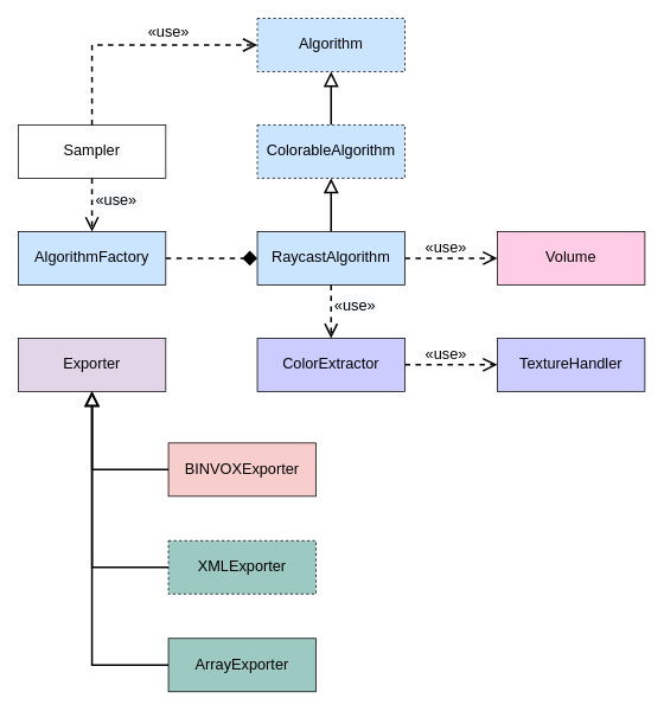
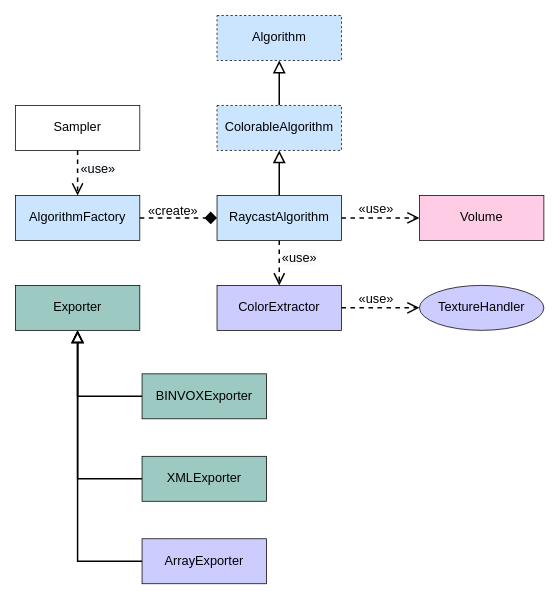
  <mxCell id="0" />
  <mxCell id="1" parent="0" />
  <mxCell id="2" value="&lt;span style=&quot;font-size: 17px&quot;&gt;Algorithm&lt;/span&gt;" style="rounded=0;whiteSpace=wrap;html=1;strokeWidth=1;fillColor=#CCE5FF;dashed=1;" parent="1" vertex="1"><mxGeometry x="289" y="20" width="166" height="60" as="geometry" /></mxCell>
  <mxCell id="3" value="&lt;span style=&quot;font-size: 17px&quot;&gt;Sampler&lt;/span&gt;" style="rounded=0;whiteSpace=wrap;html=1;strokeWidth=1;" parent="1" vertex="1"><mxGeometry x="20" y="140" width="166" height="60" as="geometry" /></mxCell>
- <mxCell id="4" value="&lt;span style=&quot;font-size: 17px&quot;&gt;Exporter&lt;/span&gt;" style="rounded=0;whiteSpace=wrap;html=1;strokeWidth=1;fillColor=#e1d5e7;" parent="1" vertex="1"><mxGeometry x="20" y="380" width="166" height="60" as="geometry" /></mxCell>
+ <mxCell id="4" value="&lt;span style=&quot;font-size: 17px&quot;&gt;Exporter&lt;/span&gt;" style="rounded=0;whiteSpace=wrap;html=1;strokeWidth=1;fillColor=#9cc9c1;" parent="1" vertex="1"><mxGeometry x="20" y="380" width="166" height="60" as="geometry" /></mxCell>
  <mxCell id="5" value="&lt;span style=&quot;font-size: 17px&quot;&gt;AlgorithmFactory&lt;/span&gt;" style="rounded=0;whiteSpace=wrap;html=1;strokeWidth=1;fillColor=#CCE5FF;" parent="1" vertex="1"><mxGeometry x="20" y="260" width="166" height="60" as="geometry" /></mxCell>
  <mxCell id="6" style="edgeStyle=orthogonalEdgeStyle;rounded=0;orthogonalLoop=1;jettySize=auto;html=1;exitX=0.5;exitY=1;exitDx=0;exitDy=0;entryX=0.5;entryY=0;entryDx=0;entryDy=0;endArrow=open;endSize=12;strokeWidth=2;dashed=1;fontSize=17;labelBackgroundColor=none;" parent="1" source="3" target="5" edge="1"><mxGeometry relative="1" as="geometry" /></mxCell>
  <mxCell id="7" value="&lt;span style=&quot;font-size: 17px ; background-color: rgb(248 , 249 , 250)&quot;&gt;«use»&lt;/span&gt;" style="edgeLabel;html=1;align=center;verticalAlign=middle;resizable=0;points=[];" vertex="1" connectable="0" parent="6"><mxGeometry x="-0.067" y="1" relative="1" as="geometry"><mxPoint x="25" y="-3" as="offset" /></mxGeometry></mxCell>
  <mxCell id="8" style="edgeStyle=orthogonalEdgeStyle;rounded=0;orthogonalLoop=1;jettySize=auto;html=1;exitX=0.5;exitY=0;exitDx=0;exitDy=0;entryX=0.5;entryY=1;entryDx=0;entryDy=0;endArrow=block;endFill=0;endSize=12;strokeWidth=2;" parent="1" source="9" target="2" edge="1"><mxGeometry relative="1" as="geometry" /></mxCell>
  <mxCell id="9" value="&lt;span style=&quot;font-size: 17px&quot;&gt;ColorableAlgorithm&lt;/span&gt;" style="rounded=0;whiteSpace=wrap;html=1;strokeWidth=1;fillColor=#CCE5FF;dashed=1;" parent="1" vertex="1"><mxGeometry x="289" y="140" width="166" height="60" as="geometry" /></mxCell>
  <mxCell id="10" style="edgeStyle=orthogonalEdgeStyle;rounded=0;orthogonalLoop=1;jettySize=auto;html=1;exitX=0.5;exitY=0;exitDx=0;exitDy=0;entryX=0.5;entryY=1;entryDx=0;entryDy=0;endArrow=block;endFill=0;endSize=12;strokeWidth=2;" parent="1" source="11" target="9" edge="1"><mxGeometry relative="1" as="geometry" /></mxCell>
  <mxCell id="11" value="&lt;span style=&quot;font-size: 17px&quot;&gt;RaycastAlgorithm&lt;/span&gt;" style="rounded=0;whiteSpace=wrap;html=1;strokeWidth=1;fillColor=#CCE5FF;" parent="1" vertex="1"><mxGeometry x="289" y="260" width="166" height="60" as="geometry" /></mxCell>
  <mxCell id="12" style="edgeStyle=orthogonalEdgeStyle;rounded=0;orthogonalLoop=1;jettySize=auto;html=1;exitX=1;exitY=0.5;exitDx=0;exitDy=0;entryX=0;entryY=0.5;entryDx=0;entryDy=0;endArrow=diamond;endSize=12;strokeWidth=2;dashed=1;fontSize=17;labelBackgroundColor=none;" parent="1" source="5" target="11" edge="1"><mxGeometry relative="1" as="geometry" /></mxCell>
  <mxCell id="13" value="&lt;span style=&quot;font-size: 17px&quot;&gt;Volume&lt;/span&gt;" style="rounded=0;whiteSpace=wrap;html=1;strokeWidth=1;fillColor=#FFCCE6;" parent="1" vertex="1"><mxGeometry x="559" y="260" width="166" height="60" as="geometry" /></mxCell>
  <mxCell id="14" style="edgeStyle=orthogonalEdgeStyle;rounded=0;orthogonalLoop=1;jettySize=auto;html=1;exitX=0;exitY=0.5;exitDx=0;exitDy=0;endArrow=block;endFill=0;endSize=12;strokeWidth=2;entryX=0.5;entryY=1;entryDx=0;entryDy=0;" parent="1" source="15" target="4" edge="1"><mxGeometry relative="1" as="geometry"><mxPoint x="-150" y="500" as="targetPoint" /></mxGeometry></mxCell>
- <mxCell id="15" value="&lt;span style=&quot;font-size: 17px&quot;&gt;XMLExporter&lt;/span&gt;" style="rounded=0;whiteSpace=wrap;html=1;strokeWidth=1;fillColor=#9cc9c1;dashed=1;" parent="1" vertex="1"><mxGeometry x="189" y="608" width="166" height="60" as="geometry" /></mxCell>
+ <mxCell id="15" value="&lt;span style=&quot;font-size: 17px&quot;&gt;XMLExporter&lt;/span&gt;" style="rounded=0;whiteSpace=wrap;html=1;strokeWidth=1;fillColor=#9cc9c1;" parent="1" vertex="1"><mxGeometry x="189" y="608" width="166" height="60" as="geometry" /></mxCell>
  <mxCell id="16" style="edgeStyle=orthogonalEdgeStyle;rounded=0;orthogonalLoop=1;jettySize=auto;html=1;endArrow=block;endFill=0;endSize=12;strokeWidth=2;entryX=0.5;entryY=1;entryDx=0;entryDy=0;exitX=0;exitY=0.5;exitDx=0;exitDy=0;" parent="1" source="17" target="4" edge="1"><mxGeometry relative="1" as="geometry"><mxPoint x="-106.714" y="460" as="targetPoint" /></mxGeometry></mxCell>
- <mxCell id="17" value="&lt;span style=&quot;font-size: 17px&quot;&gt;BINVOXExporter&lt;/span&gt;" style="rounded=0;whiteSpace=wrap;html=1;strokeWidth=1;fillColor=#f8cecc;" parent="1" vertex="1"><mxGeometry x="189" y="498" width="166" height="60" as="geometry" /></mxCell>
+ <mxCell id="17" value="&lt;span style=&quot;font-size: 17px&quot;&gt;BINVOXExporter&lt;/span&gt;" style="rounded=0;whiteSpace=wrap;html=1;strokeWidth=1;fillColor=#9cc9c1;" parent="1" vertex="1"><mxGeometry x="189" y="498" width="166" height="60" as="geometry" /></mxCell>
  <mxCell id="18" style="edgeStyle=orthogonalEdgeStyle;rounded=0;orthogonalLoop=1;jettySize=auto;html=1;exitX=0;exitY=0.5;exitDx=0;exitDy=0;entryX=0.5;entryY=1;entryDx=0;entryDy=0;endArrow=block;endFill=0;endSize=12;strokeWidth=2;" parent="1" source="19" target="4" edge="1"><mxGeometry relative="1" as="geometry" /></mxCell>
- <mxCell id="19" value="&lt;span style=&quot;font-size: 17px&quot;&gt;ArrayExporter&lt;/span&gt;" style="rounded=0;whiteSpace=wrap;html=1;strokeWidth=1;fillColor=#9cc9c1;" parent="1" vertex="1"><mxGeometry x="189" y="718" width="166" height="60" as="geometry" /></mxCell>
+ <mxCell id="19" value="&lt;span style=&quot;font-size: 17px&quot;&gt;ArrayExporter&lt;/span&gt;" style="rounded=0;whiteSpace=wrap;html=1;strokeWidth=1;fillColor=#ccccff;" parent="1" vertex="1"><mxGeometry x="189" y="718" width="166" height="60" as="geometry" /></mxCell>
  <mxCell id="20" value="&lt;span style=&quot;font-size: 17px&quot;&gt;ColorExtractor&lt;/span&gt;" style="rounded=0;whiteSpace=wrap;html=1;strokeWidth=1;fillColor=#CCCCFF;" parent="1" vertex="1"><mxGeometry x="289" y="380" width="166" height="60" as="geometry" /></mxCell>
  <mxCell id="21" style="edgeStyle=orthogonalEdgeStyle;rounded=0;orthogonalLoop=1;jettySize=auto;html=1;exitX=0.5;exitY=1;exitDx=0;exitDy=0;entryX=0.5;entryY=0;entryDx=0;entryDy=0;endArrow=open;endSize=12;strokeWidth=2;dashed=1;fontSize=17;labelBackgroundColor=none;" parent="1" source="11" target="20" edge="1"><mxGeometry relative="1" as="geometry" /></mxCell>
  <mxCell id="22" value="&lt;span style=&quot;background-color: rgb(248 , 249 , 250)&quot;&gt;«use»&lt;/span&gt;" style="edgeLabel;html=1;align=left;verticalAlign=middle;resizable=0;points=[];fontSize=17;fontColor=#000000;labelPosition=right;verticalLabelPosition=middle;" parent="21" vertex="1" connectable="0"><mxGeometry x="-0.433" y="2" relative="1" as="geometry"><mxPoint y="6" as="offset" /></mxGeometry></mxCell>
- <mxCell id="23" value="&lt;span style=&quot;font-size: 17px&quot;&gt;TextureHandler&lt;/span&gt;" style="rounded=0;whiteSpace=wrap;html=1;strokeWidth=1;fillColor=#CCCCFF;" parent="1" vertex="1"><mxGeometry x="559" y="380" width="166" height="60" as="geometry" /></mxCell>
+ <mxCell id="23" value="&lt;span style=&quot;font-size: 17px&quot;&gt;TextureHandler&lt;/span&gt;" style="ellipse;whiteSpace=wrap;html=1;strokeWidth=1;fillColor=#CCCCFF;" parent="1" vertex="1"><mxGeometry x="559" y="380" width="166" height="60" as="geometry" /></mxCell>
  <mxCell id="24" style="edgeStyle=orthogonalEdgeStyle;rounded=0;orthogonalLoop=1;jettySize=auto;html=1;exitX=1;exitY=0.5;exitDx=0;exitDy=0;entryX=0;entryY=0.5;entryDx=0;entryDy=0;endArrow=open;endSize=12;strokeWidth=2;dashed=1;fontSize=17;labelBackgroundColor=none;" parent="1" source="20" target="23" edge="1"><mxGeometry relative="1" as="geometry" /></mxCell>
  <mxCell id="25" value="«use»" style="edgeLabel;html=1;align=center;verticalAlign=bottom;resizable=0;points=[];fontSize=17;fontColor=#000000;labelPosition=center;verticalLabelPosition=top;labelBackgroundColor=none;" parent="24" vertex="1" connectable="0"><mxGeometry x="-0.35" relative="1" as="geometry"><mxPoint x="11" as="offset" /></mxGeometry></mxCell>
- <mxCell id="26" value="&lt;p style=&quot;font-size: 17px;&quot;&gt;&lt;span style=&quot;margin: 0px; padding: 0px; line-height: 1.4; font-size: 17px;&quot;&gt;&lt;font style=&quot;font-size: 17px;&quot;&gt;«use»&lt;/font&gt;&lt;/span&gt;&lt;/p&gt;" style="endArrow=open;endSize=12;dashed=1;html=1;strokeWidth=2;entryX=0;entryY=0.5;entryDx=0;entryDy=0;exitX=0.5;exitY=0;exitDx=0;exitDy=0;rounded=0;edgeStyle=orthogonalEdgeStyle;fontSize=17;fontColor=#000000;labelBackgroundColor=none;" parent="1" source="3" target="2" edge="1"><mxGeometry x="0.275" y="15" width="160" relative="1" as="geometry"><mxPoint x="99" y="68" as="sourcePoint" /><mxPoint x="259" y="138" as="targetPoint" /><mxPoint as="offset" /></mxGeometry></mxCell>
+ <mxCell id="27" value="«create»" style="text;html=1;align=center;verticalAlign=bottom;resizable=0;points=[];autosize=1;fontSize=17;fontColor=#000000;labelPosition=center;verticalLabelPosition=top;" parent="1" vertex="1"><mxGeometry x="190" y="293" width="80" height="30" as="geometry" /></mxCell>
  <mxCell id="28" style="edgeStyle=orthogonalEdgeStyle;rounded=0;orthogonalLoop=1;jettySize=auto;html=1;exitX=1;exitY=0.5;exitDx=0;exitDy=0;endArrow=open;endSize=12;strokeWidth=2;dashed=1;fontSize=17;labelBackgroundColor=none;entryX=0;entryY=0.5;entryDx=0;entryDy=0;" parent="1" source="11" target="13" edge="1"><mxGeometry relative="1" as="geometry"><mxPoint x="465" y="289.5" as="sourcePoint" /><mxPoint x="548" y="328" as="targetPoint" /></mxGeometry></mxCell>
  <mxCell id="29" value="&lt;span&gt;«use»&lt;/span&gt;" style="edgeLabel;html=1;align=center;verticalAlign=bottom;resizable=0;points=[];fontSize=17;fontColor=#000000;labelPosition=center;verticalLabelPosition=top;labelBackgroundColor=none;" parent="28" vertex="1" connectable="0"><mxGeometry x="-0.35" relative="1" as="geometry"><mxPoint x="11" as="offset" /></mxGeometry></mxCell>
